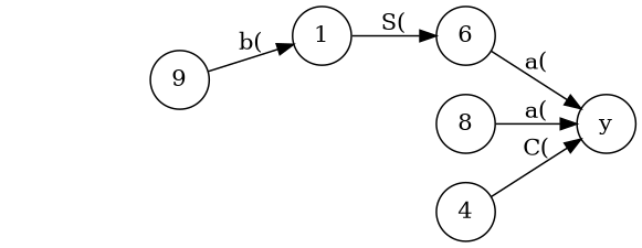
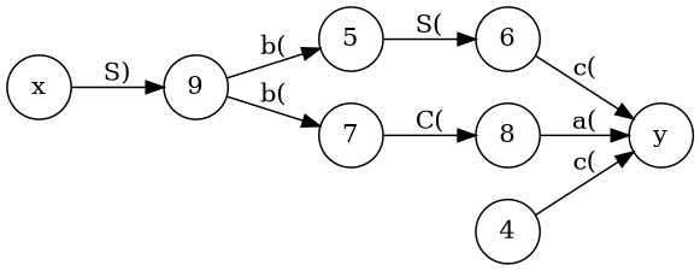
  digraph {
    rankdir=LR
    node [shape=circle]
    n1 [label=y]
+   n2 [label=x]
    n3 [label=9]
-   5 [label=1]
+   5
+   7
    6
    8
    4
+   n2 -> n3 [label="S)"]
    n3 -> 5 [label="b("]
+   n3 -> 7 [label="b("]
    5 -> 6 [label="S("]
-   6 -> n1 [label="a("]
+   7 -> 8 [label="C("]
+   6 -> n1 [label="c("]
    8 -> n1 [label="a("]
-   4 -> n1 [label="C("]
+   4 -> n1 [label="c("]
  }
